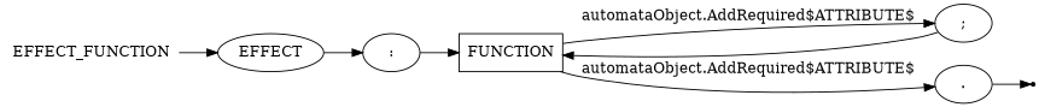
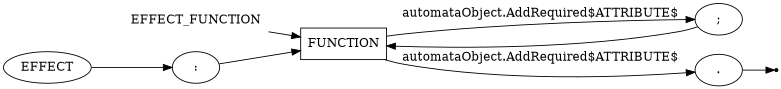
  digraph {
    rankdir=LR
    node [shape=oval]
    n1 [label=EFFECT_FUNCTION shape=plaintext]
    n2 [label=EFFECT]
    n3 [label=":"]
    n4 [label=FUNCTION shape=box]
    n5 [label=";"]
    n6 [label="."]
    end [shape=point]
-   n1 -> n2
+   n1 -> n4
    n2 -> n3
    n3 -> n4
    n4 -> n5 [label="automataObject.AddRequired$ATTRIBUTE$"]
    n4 -> n6 [label="automataObject.AddRequired$ATTRIBUTE$"]
    n5 -> n4
    n6 -> end
  }
